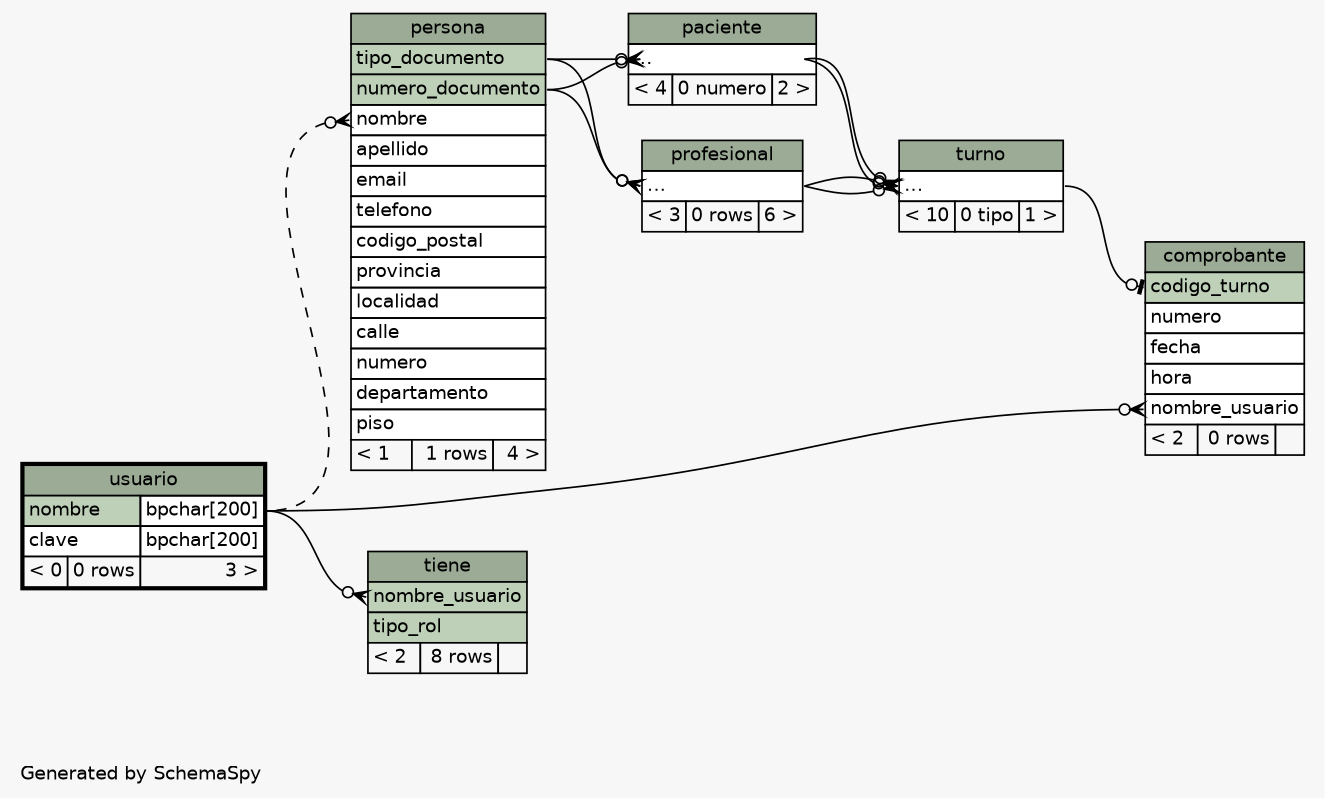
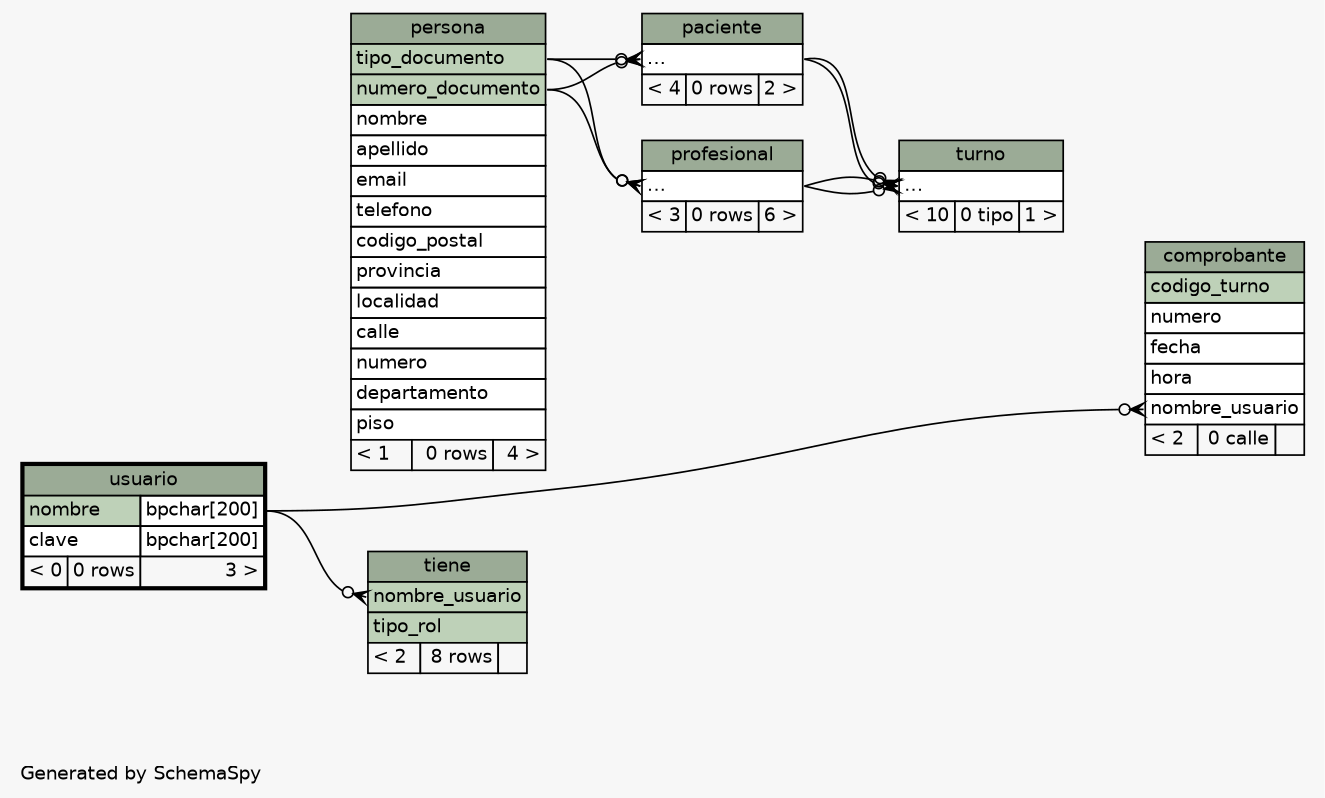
  digraph {
    bgcolor="#f7f7f7"
    fontname=Helvetica
    fontsize=11
    label="\nGenerated by SchemaSpy"
    labeljust=l
    nodesep=0.18
    rankdir=RL
    ranksep=0.46
    node [fontname=Helvetica fontsize=11 shape=plaintext]
    edge [arrowhead=none arrowsize=0.8 arrowtail=crowodot dir=back headport="elipses:e" tailport="elipses:w"]
-   n1 [label=<     <TABLE BORDER="0" CELLBORDER="1" CELLSPACING="0" BGCOLOR="#ffffff">       <TR><TD COLSPAN="3" BGCOLOR="#9bab96" ALIGN="CENTER">comprobante</TD></TR>       <TR><TD PORT="codigo_turno" COLSPAN="3" BGCOLOR="#bed1b8" ALIGN="LEFT">codigo_turno</TD></TR>       <TR><TD PORT="numero" COLSPAN="3" ALIGN="LEFT">numero</TD></TR>       <TR><TD PORT="fecha" COLSPAN="3" ALIGN="LEFT">fecha</TD></TR>       <TR><TD PORT="hora" COLSPAN="3" ALIGN="LEFT">hora</TD></TR>       <TR><TD PORT="nombre_usuario" COLSPAN="3" ALIGN="LEFT">nombre_usuario</TD></TR>       <TR><TD ALIGN="LEFT" BGCOLOR="#f7f7f7">&lt; 2</TD><TD ALIGN="RIGHT" BGCOLOR="#f7f7f7">0 rows</TD><TD ALIGN="RIGHT" BGCOLOR="#f7f7f7">  </TD></TR>     </TABLE>>]
+   n1 [label=<     <TABLE BORDER="0" CELLBORDER="1" CELLSPACING="0" BGCOLOR="#ffffff">       <TR><TD COLSPAN="3" BGCOLOR="#9bab96" ALIGN="CENTER">comprobante</TD></TR>       <TR><TD PORT="codigo_turno" COLSPAN="3" BGCOLOR="#bed1b8" ALIGN="LEFT">codigo_turno</TD></TR>       <TR><TD PORT="numero" COLSPAN="3" ALIGN="LEFT">numero</TD></TR>       <TR><TD PORT="fecha" COLSPAN="3" ALIGN="LEFT">fecha</TD></TR>       <TR><TD PORT="hora" COLSPAN="3" ALIGN="LEFT">hora</TD></TR>       <TR><TD PORT="nombre_usuario" COLSPAN="3" ALIGN="LEFT">nombre_usuario</TD></TR>       <TR><TD ALIGN="LEFT" BGCOLOR="#f7f7f7">&lt; 2</TD><TD ALIGN="RIGHT" BGCOLOR="#f7f7f7">0 calle</TD><TD ALIGN="RIGHT" BGCOLOR="#f7f7f7">  </TD></TR>     </TABLE>>]
    n2 [label=<     <TABLE BORDER="0" CELLBORDER="1" CELLSPACING="0" BGCOLOR="#ffffff">       <TR><TD COLSPAN="3" BGCOLOR="#9bab96" ALIGN="CENTER">turno</TD></TR>       <TR><TD PORT="elipses" COLSPAN="3" ALIGN="LEFT">...</TD></TR>       <TR><TD ALIGN="LEFT" BGCOLOR="#f7f7f7">&lt; 10</TD><TD ALIGN="RIGHT" BGCOLOR="#f7f7f7">0 tipo</TD><TD ALIGN="RIGHT" BGCOLOR="#f7f7f7">1 &gt;</TD></TR>     </TABLE>>]
    n3 [label=<     <TABLE BORDER="2" CELLBORDER="1" CELLSPACING="0" BGCOLOR="#ffffff">       <TR><TD COLSPAN="3" BGCOLOR="#9bab96" ALIGN="CENTER">usuario</TD></TR>       <TR><TD PORT="nombre" COLSPAN="2" BGCOLOR="#bed1b8" ALIGN="LEFT">nombre</TD><TD PORT="nombre.type" ALIGN="LEFT">bpchar[200]</TD></TR>       <TR><TD PORT="clave" COLSPAN="2" ALIGN="LEFT">clave</TD><TD PORT="clave.type" ALIGN="LEFT">bpchar[200]</TD></TR>       <TR><TD ALIGN="LEFT" BGCOLOR="#f7f7f7">&lt; 0</TD><TD ALIGN="RIGHT" BGCOLOR="#f7f7f7">0 rows</TD><TD ALIGN="RIGHT" BGCOLOR="#f7f7f7">3 &gt;</TD></TR>     </TABLE>>]
-   n4 [label=<     <TABLE BORDER="0" CELLBORDER="1" CELLSPACING="0" BGCOLOR="#ffffff">       <TR><TD COLSPAN="3" BGCOLOR="#9bab96" ALIGN="CENTER">paciente</TD></TR>       <TR><TD PORT="elipses" COLSPAN="3" ALIGN="LEFT">...</TD></TR>       <TR><TD ALIGN="LEFT" BGCOLOR="#f7f7f7">&lt; 4</TD><TD ALIGN="RIGHT" BGCOLOR="#f7f7f7">0 numero</TD><TD ALIGN="RIGHT" BGCOLOR="#f7f7f7">2 &gt;</TD></TR>     </TABLE>>]
+   n4 [label=<     <TABLE BORDER="0" CELLBORDER="1" CELLSPACING="0" BGCOLOR="#ffffff">       <TR><TD COLSPAN="3" BGCOLOR="#9bab96" ALIGN="CENTER">paciente</TD></TR>       <TR><TD PORT="elipses" COLSPAN="3" ALIGN="LEFT">...</TD></TR>       <TR><TD ALIGN="LEFT" BGCOLOR="#f7f7f7">&lt; 4</TD><TD ALIGN="RIGHT" BGCOLOR="#f7f7f7">0 rows</TD><TD ALIGN="RIGHT" BGCOLOR="#f7f7f7">2 &gt;</TD></TR>     </TABLE>>]
    n5 [label=<     <TABLE BORDER="0" CELLBORDER="1" CELLSPACING="0" BGCOLOR="#ffffff">       <TR><TD COLSPAN="3" BGCOLOR="#9bab96" ALIGN="CENTER">profesional</TD></TR>       <TR><TD PORT="elipses" COLSPAN="3" ALIGN="LEFT">...</TD></TR>       <TR><TD ALIGN="LEFT" BGCOLOR="#f7f7f7">&lt; 3</TD><TD ALIGN="RIGHT" BGCOLOR="#f7f7f7">0 rows</TD><TD ALIGN="RIGHT" BGCOLOR="#f7f7f7">6 &gt;</TD></TR>     </TABLE>>]
-   n6 [label=<     <TABLE BORDER="0" CELLBORDER="1" CELLSPACING="0" BGCOLOR="#ffffff">       <TR><TD COLSPAN="3" BGCOLOR="#9bab96" ALIGN="CENTER">persona</TD></TR>       <TR><TD PORT="tipo_documento" COLSPAN="3" BGCOLOR="#bed1b8" ALIGN="LEFT">tipo_documento</TD></TR>       <TR><TD PORT="numero_documento" COLSPAN="3" BGCOLOR="#bed1b8" ALIGN="LEFT">numero_documento</TD></TR>       <TR><TD PORT="nombre" COLSPAN="3" ALIGN="LEFT">nombre</TD></TR>       <TR><TD PORT="apellido" COLSPAN="3" ALIGN="LEFT">apellido</TD></TR>       <TR><TD PORT="email" COLSPAN="3" ALIGN="LEFT">email</TD></TR>       <TR><TD PORT="telefono" COLSPAN="3" ALIGN="LEFT">telefono</TD></TR>       <TR><TD PORT="codigo_postal" COLSPAN="3" ALIGN="LEFT">codigo_postal</TD></TR>       <TR><TD PORT="provincia" COLSPAN="3" ALIGN="LEFT">provincia</TD></TR>       <TR><TD PORT="localidad" COLSPAN="3" ALIGN="LEFT">localidad</TD></TR>       <TR><TD PORT="calle" COLSPAN="3" ALIGN="LEFT">calle</TD></TR>       <TR><TD PORT="numero" COLSPAN="3" ALIGN="LEFT">numero</TD></TR>       <TR><TD PORT="departamento" COLSPAN="3" ALIGN="LEFT">departamento</TD></TR>       <TR><TD PORT="piso" COLSPAN="3" ALIGN="LEFT">piso</TD></TR>       <TR><TD ALIGN="LEFT" BGCOLOR="#f7f7f7">&lt; 1</TD><TD ALIGN="RIGHT" BGCOLOR="#f7f7f7">1 rows</TD><TD ALIGN="RIGHT" BGCOLOR="#f7f7f7">4 &gt;</TD></TR>     </TABLE>>]
+   n6 [label=<     <TABLE BORDER="0" CELLBORDER="1" CELLSPACING="0" BGCOLOR="#ffffff">       <TR><TD COLSPAN="3" BGCOLOR="#9bab96" ALIGN="CENTER">persona</TD></TR>       <TR><TD PORT="tipo_documento" COLSPAN="3" BGCOLOR="#bed1b8" ALIGN="LEFT">tipo_documento</TD></TR>       <TR><TD PORT="numero_documento" COLSPAN="3" BGCOLOR="#bed1b8" ALIGN="LEFT">numero_documento</TD></TR>       <TR><TD PORT="nombre" COLSPAN="3" ALIGN="LEFT">nombre</TD></TR>       <TR><TD PORT="apellido" COLSPAN="3" ALIGN="LEFT">apellido</TD></TR>       <TR><TD PORT="email" COLSPAN="3" ALIGN="LEFT">email</TD></TR>       <TR><TD PORT="telefono" COLSPAN="3" ALIGN="LEFT">telefono</TD></TR>       <TR><TD PORT="codigo_postal" COLSPAN="3" ALIGN="LEFT">codigo_postal</TD></TR>       <TR><TD PORT="provincia" COLSPAN="3" ALIGN="LEFT">provincia</TD></TR>       <TR><TD PORT="localidad" COLSPAN="3" ALIGN="LEFT">localidad</TD></TR>       <TR><TD PORT="calle" COLSPAN="3" ALIGN="LEFT">calle</TD></TR>       <TR><TD PORT="numero" COLSPAN="3" ALIGN="LEFT">numero</TD></TR>       <TR><TD PORT="departamento" COLSPAN="3" ALIGN="LEFT">departamento</TD></TR>       <TR><TD PORT="piso" COLSPAN="3" ALIGN="LEFT">piso</TD></TR>       <TR><TD ALIGN="LEFT" BGCOLOR="#f7f7f7">&lt; 1</TD><TD ALIGN="RIGHT" BGCOLOR="#f7f7f7">0 rows</TD><TD ALIGN="RIGHT" BGCOLOR="#f7f7f7">4 &gt;</TD></TR>     </TABLE>>]
    n7 [label=<     <TABLE BORDER="0" CELLBORDER="1" CELLSPACING="0" BGCOLOR="#ffffff">       <TR><TD COLSPAN="3" BGCOLOR="#9bab96" ALIGN="CENTER">tiene</TD></TR>       <TR><TD PORT="nombre_usuario" COLSPAN="3" BGCOLOR="#bed1b8" ALIGN="LEFT">nombre_usuario</TD></TR>       <TR><TD PORT="tipo_rol" COLSPAN="3" BGCOLOR="#bed1b8" ALIGN="LEFT">tipo_rol</TD></TR>       <TR><TD ALIGN="LEFT" BGCOLOR="#f7f7f7">&lt; 2</TD><TD ALIGN="RIGHT" BGCOLOR="#f7f7f7">8 rows</TD><TD ALIGN="RIGHT" BGCOLOR="#f7f7f7">  </TD></TR>     </TABLE>>]
-   n1 -> n2 [arrowtail=teeodot tailport="codigo_turno:w"]
    n1 -> n3 [headport="nombre.type:e" tailport="nombre_usuario:w"]
    n2 -> n4
    n2 -> n4
    n2 -> n5
    n2 -> n5
    n4 -> n6 [headport="numero_documento:e"]
    n4 -> n6 [headport="tipo_documento:e"]
    n5 -> n6 [headport="numero_documento:e"]
    n5 -> n6 [headport="tipo_documento:e"]
-   n6 -> n3 [headport="nombre.type:e" style=dashed tailport="nombre:w"]
    n7 -> n3 [headport="nombre.type:e" tailport="nombre_usuario:w"]
  }
